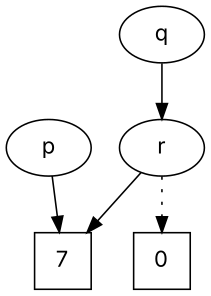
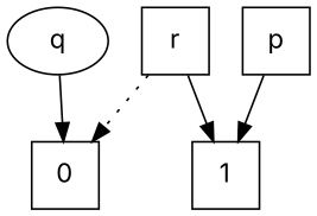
  digraph {
    fontname=Inter
    node [fontname=Inter]
    edge [fontname=Inter]
    n1 [label=q]
-   n2 [label=r]
-   1 [shape=square label=7]
+   n2 [label=r shape=square]
+   1 [shape=square]
    0 [shape=square]
-   p
-   n1 -> n2
+   p [shape=square]
+   n1 -> 0
    n2 -> 1
    n2 -> 0 [style=dotted]
    p -> 1
  }
